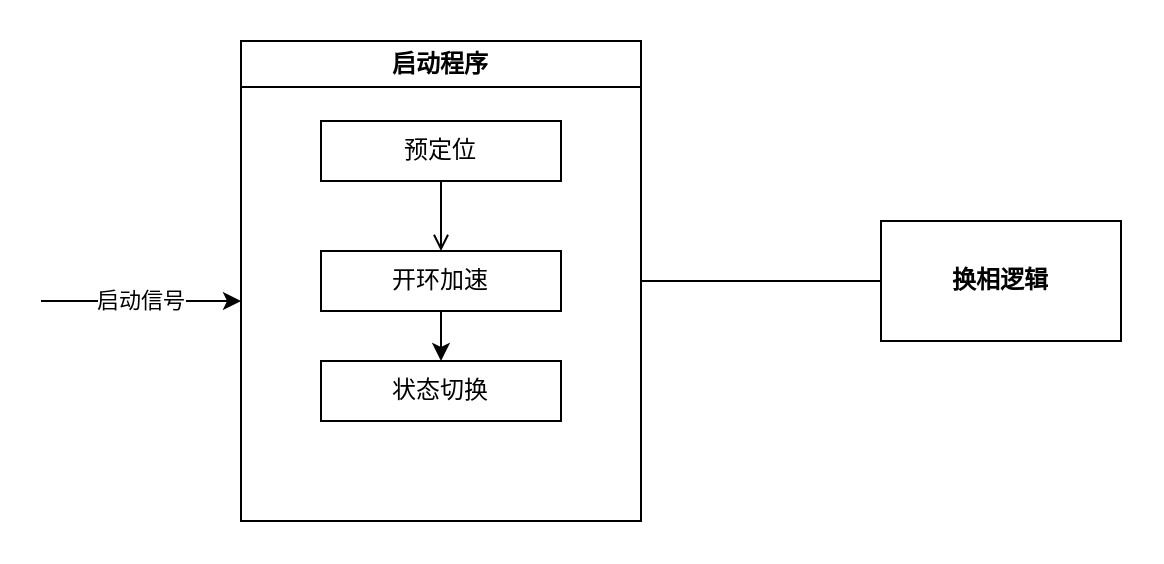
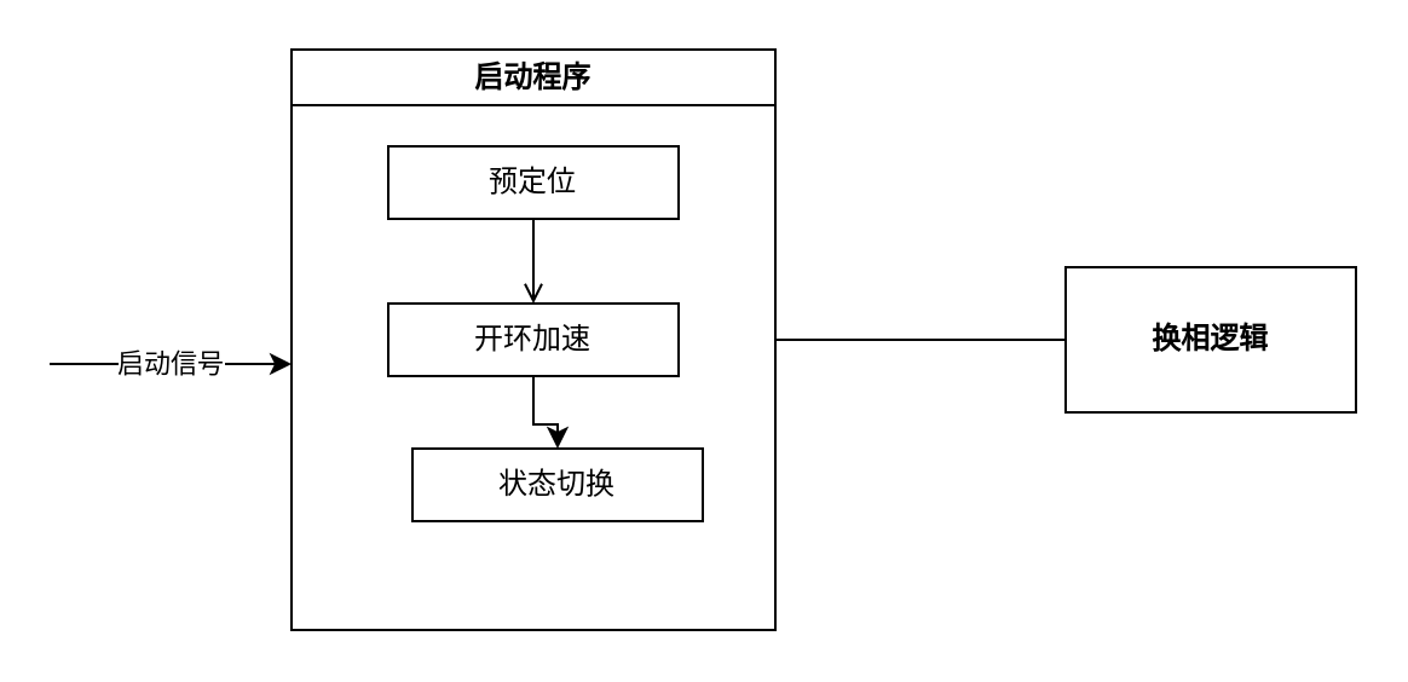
  <mxCell id="0" />
  <mxCell id="1" parent="0" />
  <mxCell id="2" value="" style="edgeStyle=orthogonalEdgeStyle;rounded=0;orthogonalLoop=1;jettySize=auto;html=1;endArrow=none;" edge="1" parent="1" source="3" target="10"><mxGeometry relative="1" as="geometry" /></mxCell>
  <mxCell id="3" value="启动程序" style="swimlane;whiteSpace=wrap;html=1;" vertex="1" parent="1"><mxGeometry x="120" y="20" width="200" height="240" as="geometry" /></mxCell>
  <mxCell id="4" value="" style="edgeStyle=orthogonalEdgeStyle;rounded=0;orthogonalLoop=1;jettySize=auto;html=1;endArrow=open;" edge="1" parent="3" source="5" target="6"><mxGeometry relative="1" as="geometry" /></mxCell>
  <mxCell id="5" value="预定位" style="rounded=0;whiteSpace=wrap;html=1;" vertex="1" parent="3"><mxGeometry x="40" y="40" width="120" height="30" as="geometry" /></mxCell>
  <mxCell id="6" value="开环加速" style="rounded=0;whiteSpace=wrap;html=1;" vertex="1" parent="3"><mxGeometry x="40" y="105" width="120" height="30" as="geometry" /></mxCell>
- <mxCell id="7" value="状态切换" style="rounded=0;whiteSpace=wrap;html=1;" vertex="1" parent="3"><mxGeometry x="40" y="160" width="120" height="30" as="geometry" /></mxCell>
+ <mxCell id="7" value="状态切换" style="rounded=0;whiteSpace=wrap;html=1;" vertex="1" parent="3"><mxGeometry x="50" y="165" width="120" height="30" as="geometry" /></mxCell>
  <mxCell id="8" value="" style="edgeStyle=orthogonalEdgeStyle;rounded=0;orthogonalLoop=1;jettySize=auto;html=1;" edge="1" parent="3" source="6" target="7"><mxGeometry relative="1" as="geometry" /></mxCell>
  <mxCell id="9" value="启动信号" style="edgeStyle=none;orthogonalLoop=1;jettySize=auto;html=1;rounded=0;" edge="1" parent="1"><mxGeometry width="100" relative="1" as="geometry"><mxPoint x="20" y="150" as="sourcePoint" /><mxPoint x="120" y="150" as="targetPoint" /><Array as="points" /></mxGeometry></mxCell>
  <mxCell id="10" value="换相逻辑" style="whiteSpace=wrap;html=1;fontStyle=1;startSize=23;" vertex="1" parent="1"><mxGeometry x="440" y="110" width="120" height="60" as="geometry" /></mxCell>
